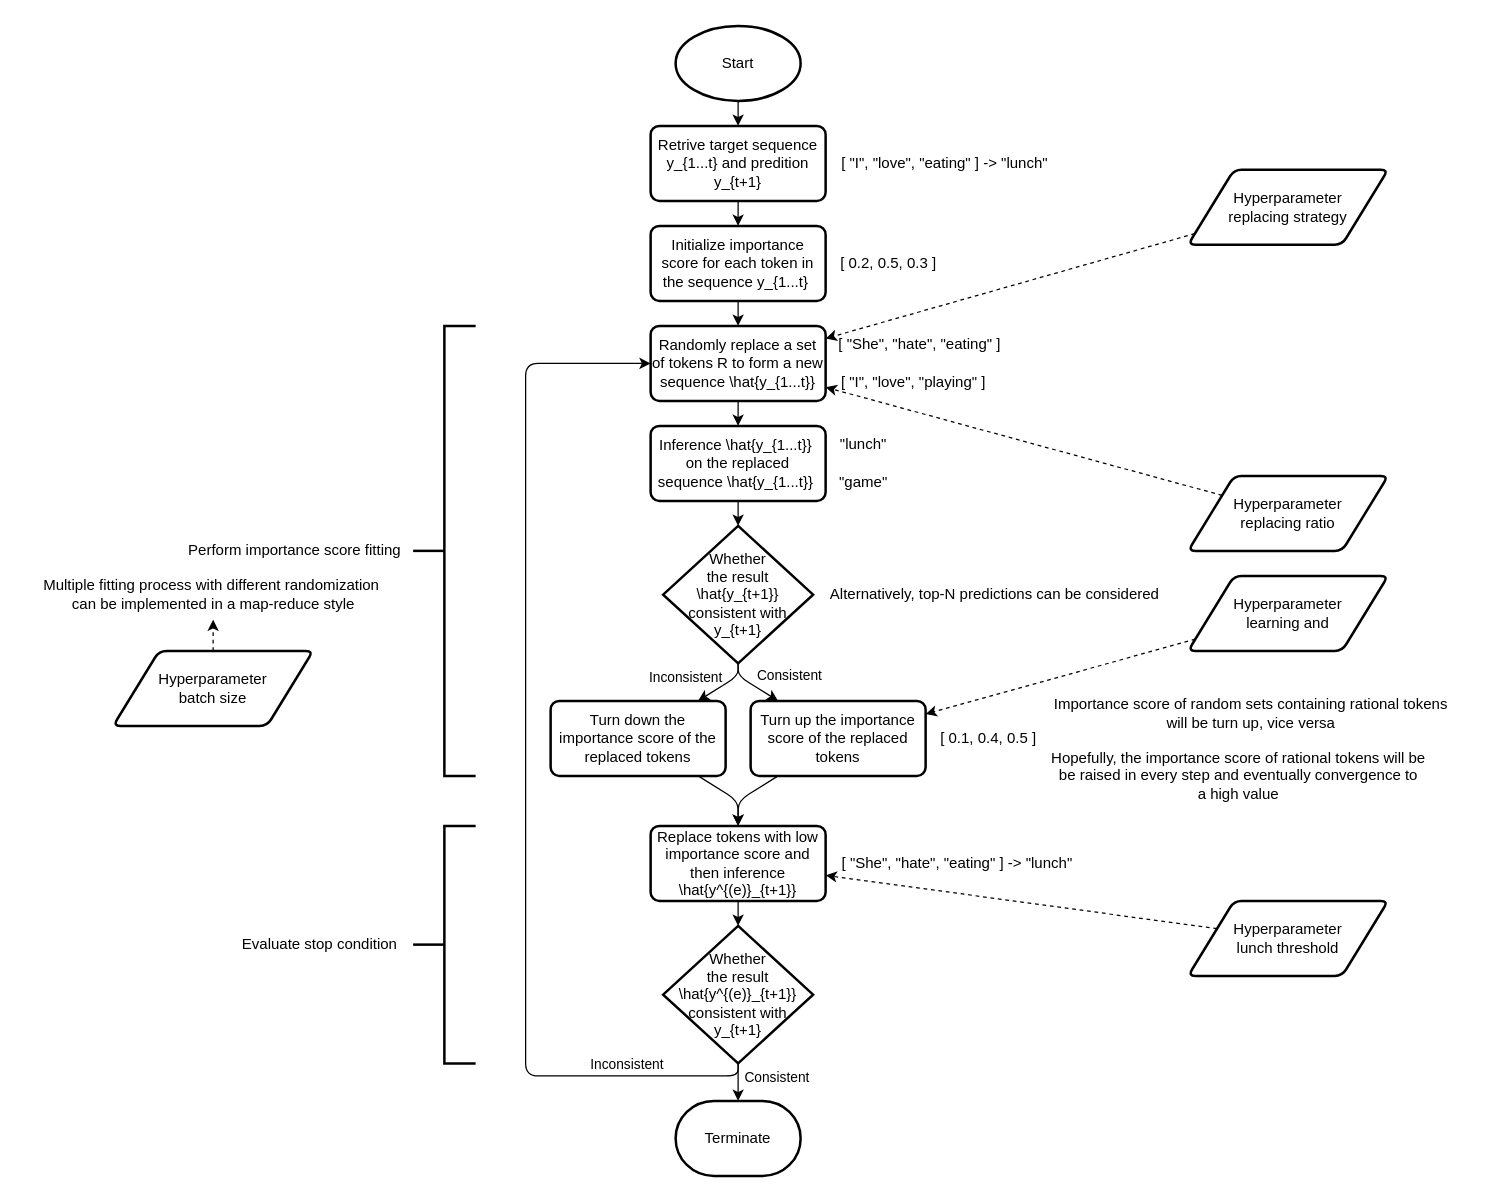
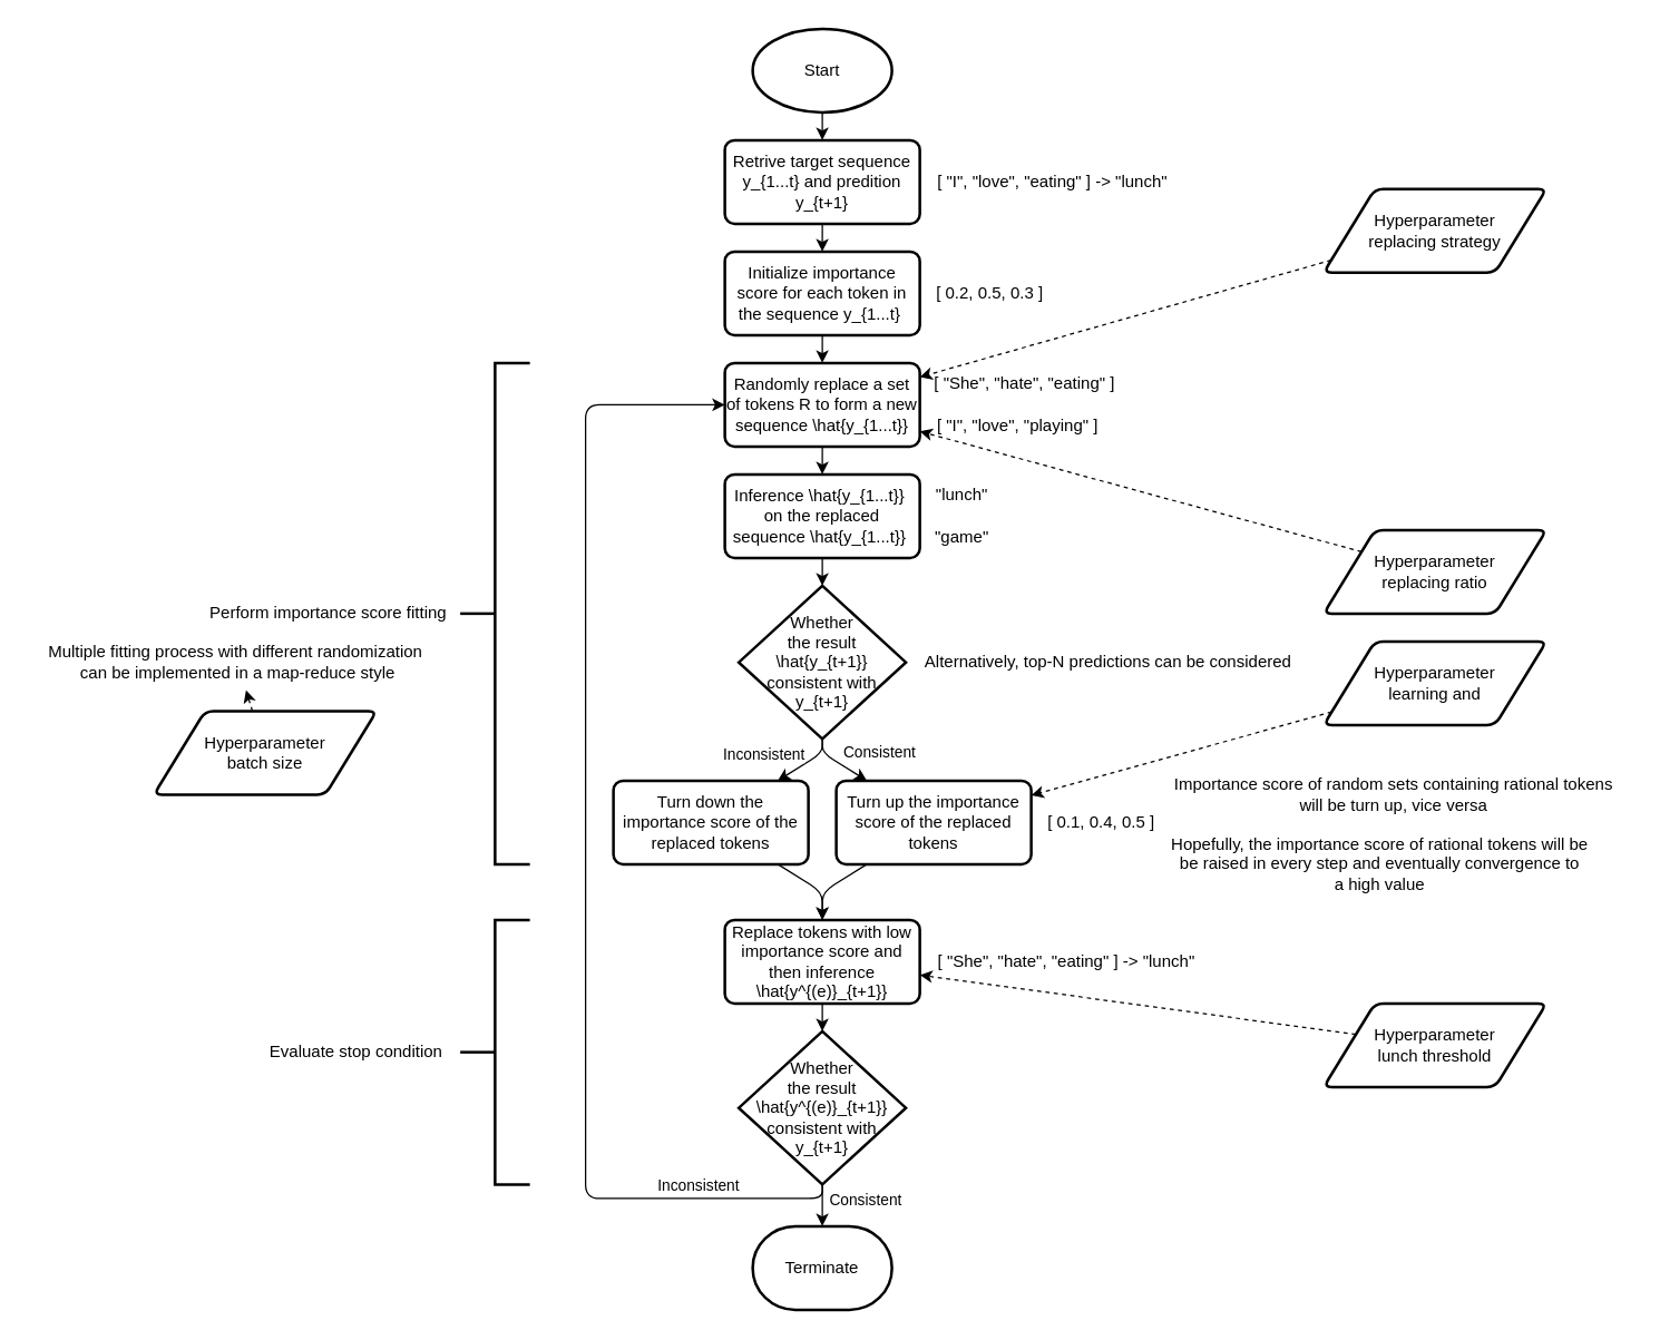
  <mxCell id="0" />
  <mxCell id="1" parent="0" />
  <mxCell id="2" value="" style="edgeStyle=none;html=1;" edge="1" parent="1" source="3" target="10"><mxGeometry relative="1" as="geometry" /></mxCell>
  <mxCell id="3" value="Initialize importance score for each token in the sequence y_{1...t}&amp;nbsp;" style="rounded=1;whiteSpace=wrap;html=1;absoluteArcSize=1;arcSize=14;strokeWidth=2;" vertex="1" parent="1"><mxGeometry x="520" y="180" width="140" height="60" as="geometry" /></mxCell>
  <mxCell id="4" value="" style="edgeStyle=none;html=1;" edge="1" parent="1" source="5" target="7"><mxGeometry relative="1" as="geometry" /></mxCell>
  <mxCell id="5" value="Start" style="strokeWidth=2;html=1;shape=mxgraph.flowchart.start_1;whiteSpace=wrap;" vertex="1" parent="1"><mxGeometry x="540" y="20" width="100" height="60" as="geometry" /></mxCell>
  <mxCell id="6" value="" style="edgeStyle=none;html=1;" edge="1" parent="1" source="7" target="3"><mxGeometry relative="1" as="geometry" /></mxCell>
  <mxCell id="7" value="Retrive target sequence y_{1...t} and predition y_{t+1}" style="rounded=1;whiteSpace=wrap;html=1;absoluteArcSize=1;arcSize=14;strokeWidth=2;" vertex="1" parent="1"><mxGeometry x="520" y="100" width="140" height="60" as="geometry" /></mxCell>
  <mxCell id="8" value="Terminate" style="strokeWidth=2;html=1;shape=mxgraph.flowchart.terminator;whiteSpace=wrap;" vertex="1" parent="1"><mxGeometry x="540" y="880" width="100" height="60" as="geometry" /></mxCell>
  <mxCell id="9" value="" style="edgeStyle=none;html=1;" edge="1" parent="1" source="10" target="12"><mxGeometry relative="1" as="geometry" /></mxCell>
  <mxCell id="10" value="Randomly replace a set of tokens R to form a new sequence \hat{y_{1...t}}" style="rounded=1;whiteSpace=wrap;html=1;absoluteArcSize=1;arcSize=14;strokeWidth=2;" vertex="1" parent="1"><mxGeometry x="520" y="260" width="140" height="60" as="geometry" /></mxCell>
  <mxCell id="11" value="" style="edgeStyle=none;html=1;" edge="1" parent="1" source="12" target="17"><mxGeometry relative="1" as="geometry" /></mxCell>
  <mxCell id="12" value="Inference \hat{y_{1...t}}&amp;nbsp;&lt;br&gt;on the replaced sequence \hat{y_{1...t}}&amp;nbsp;" style="rounded=1;whiteSpace=wrap;html=1;absoluteArcSize=1;arcSize=14;strokeWidth=2;" vertex="1" parent="1"><mxGeometry x="520" y="340" width="140" height="60" as="geometry" /></mxCell>
  <mxCell id="13" style="edgeStyle=none;html=1;" edge="1" parent="1" source="17" target="25"><mxGeometry relative="1" as="geometry"><Array as="points"><mxPoint x="590" y="540" /></Array></mxGeometry></mxCell>
  <mxCell id="14" value="Consistent" style="edgeLabel;html=1;align=center;verticalAlign=middle;resizable=0;points=[];" vertex="1" connectable="0" parent="13"><mxGeometry x="0.083" y="2" relative="1" as="geometry"><mxPoint x="26" y="-7" as="offset" /></mxGeometry></mxCell>
  <mxCell id="15" style="edgeStyle=none;html=1;" edge="1" parent="1" source="17" target="23"><mxGeometry relative="1" as="geometry"><Array as="points"><mxPoint x="590" y="540" /></Array></mxGeometry></mxCell>
  <mxCell id="16" value="Inconsistent" style="edgeLabel;html=1;align=center;verticalAlign=middle;resizable=0;points=[];" vertex="1" connectable="0" parent="15"><mxGeometry x="0.568" y="2" relative="1" as="geometry"><mxPoint x="-21" y="-16" as="offset" /></mxGeometry></mxCell>
  <mxCell id="17" value="Whether&lt;br&gt;the result \hat{y_{t+1}} consistent with y_{t+1}" style="strokeWidth=2;html=1;shape=mxgraph.flowchart.decision;whiteSpace=wrap;" vertex="1" parent="1"><mxGeometry x="530" y="420" width="120" height="110" as="geometry" /></mxCell>
  <mxCell id="18" value="[ &quot;I&quot;, &quot;love&quot;, &quot;eating&quot; ] -&amp;gt; &quot;lunch&quot;" style="text;html=1;align=center;verticalAlign=middle;resizable=0;points=[];autosize=1;strokeColor=none;fillColor=none;" vertex="1" parent="1"><mxGeometry x="660" y="115" width="190" height="30" as="geometry" /></mxCell>
  <mxCell id="19" value="[ 0.2, 0.5, 0.3 ]" style="text;html=1;align=center;verticalAlign=middle;resizable=0;points=[];autosize=1;strokeColor=none;fillColor=none;" vertex="1" parent="1"><mxGeometry x="660" y="195" width="100" height="30" as="geometry" /></mxCell>
  <mxCell id="20" value="[ &quot;She&quot;, &quot;hate&quot;, &quot;eating&quot; ]" style="text;html=1;align=center;verticalAlign=middle;resizable=0;points=[];autosize=1;strokeColor=none;fillColor=none;" vertex="1" parent="1"><mxGeometry x="660" y="260" width="150" height="30" as="geometry" /></mxCell>
  <mxCell id="21" value="&quot;lunch&quot;" style="text;html=1;align=center;verticalAlign=middle;resizable=0;points=[];autosize=1;strokeColor=none;fillColor=none;" vertex="1" parent="1"><mxGeometry x="660" y="340" width="60" height="30" as="geometry" /></mxCell>
  <mxCell id="22" style="edgeStyle=none;html=1;" edge="1" parent="1" source="23" target="30"><mxGeometry relative="1" as="geometry"><Array as="points"><mxPoint x="590" y="640" /></Array></mxGeometry></mxCell>
  <mxCell id="23" value="Turn down the importance score of the replaced tokens" style="rounded=1;whiteSpace=wrap;html=1;absoluteArcSize=1;arcSize=14;strokeWidth=2;" vertex="1" parent="1"><mxGeometry x="440" y="560" width="140" height="60" as="geometry" /></mxCell>
  <mxCell id="24" style="edgeStyle=none;html=1;" edge="1" parent="1" source="25" target="30"><mxGeometry relative="1" as="geometry"><Array as="points"><mxPoint x="590" y="640" /></Array></mxGeometry></mxCell>
  <mxCell id="25" value="Turn up the importance score of the replaced tokens" style="rounded=1;whiteSpace=wrap;html=1;absoluteArcSize=1;arcSize=14;strokeWidth=2;" vertex="1" parent="1"><mxGeometry x="600" y="560" width="140" height="60" as="geometry" /></mxCell>
  <mxCell id="26" value="Alternatively, top-N predictions can be considered" style="text;html=1;align=center;verticalAlign=middle;resizable=0;points=[];autosize=1;strokeColor=none;fillColor=none;" vertex="1" parent="1"><mxGeometry x="650" y="460" width="290" height="30" as="geometry" /></mxCell>
  <mxCell id="27" value="Importance score of random sets containing rational tokens&lt;br&gt;will be turn up,&amp;nbsp;vice versa" style="text;html=1;align=center;verticalAlign=middle;resizable=0;points=[];autosize=1;strokeColor=none;fillColor=none;" vertex="1" parent="1"><mxGeometry x="830" y="550" width="340" height="40" as="geometry" /></mxCell>
  <mxCell id="28" value="Hopefully, the importance score of rational tokens will be &lt;br&gt;be raised in every step and eventually convergence to &lt;br&gt;a high value" style="text;html=1;align=center;verticalAlign=middle;resizable=0;points=[];autosize=1;strokeColor=none;fillColor=none;" vertex="1" parent="1"><mxGeometry x="830" y="590" width="320" height="60" as="geometry" /></mxCell>
  <mxCell id="29" value="" style="edgeStyle=none;html=1;" edge="1" parent="1" source="30" target="36"><mxGeometry relative="1" as="geometry" /></mxCell>
  <mxCell id="30" value="Replace tokens with low importance score and then inference \hat{y^{(e)}_{t+1}}" style="rounded=1;whiteSpace=wrap;html=1;absoluteArcSize=1;arcSize=14;strokeWidth=2;" vertex="1" parent="1"><mxGeometry x="520" y="660" width="140" height="60" as="geometry" /></mxCell>
  <mxCell id="31" value="[ &quot;She&quot;, &quot;hate&quot;, &quot;eating&quot; ] -&amp;gt; &quot;lunch&quot;" style="text;html=1;align=center;verticalAlign=middle;resizable=0;points=[];autosize=1;strokeColor=none;fillColor=none;" vertex="1" parent="1"><mxGeometry x="660" y="675" width="210" height="30" as="geometry" /></mxCell>
  <mxCell id="32" style="edgeStyle=none;html=1;" edge="1" parent="1" source="36" target="8"><mxGeometry relative="1" as="geometry"><Array as="points"><mxPoint x="590" y="860" /></Array></mxGeometry></mxCell>
  <mxCell id="33" value="Consistent" style="edgeLabel;html=1;align=center;verticalAlign=middle;resizable=0;points=[];" vertex="1" connectable="0" parent="32"><mxGeometry x="-0.039" relative="1" as="geometry"><mxPoint x="30" y="-4" as="offset" /></mxGeometry></mxCell>
  <mxCell id="34" style="edgeStyle=none;html=1;" edge="1" parent="1" source="36" target="10"><mxGeometry relative="1" as="geometry"><mxPoint x="440" y="360" as="targetPoint" /><Array as="points"><mxPoint x="590" y="860" /><mxPoint x="420" y="860" /><mxPoint x="420" y="290" /></Array></mxGeometry></mxCell>
  <mxCell id="35" value="Inconsistent" style="edgeLabel;html=1;align=center;verticalAlign=middle;resizable=0;points=[];" vertex="1" connectable="0" parent="34"><mxGeometry x="-0.731" y="4" relative="1" as="geometry"><mxPoint x="14" y="-14" as="offset" /></mxGeometry></mxCell>
  <mxCell id="36" value="Whether&lt;br&gt;the result \hat{y^{(e)}_{t+1}} consistent with y_{t+1}" style="strokeWidth=2;html=1;shape=mxgraph.flowchart.decision;whiteSpace=wrap;" vertex="1" parent="1"><mxGeometry x="530" y="740" width="120" height="110" as="geometry" /></mxCell>
  <mxCell id="37" value="[ &quot;I&quot;, &quot;love&quot;, &quot;playing&quot; ]" style="text;html=1;align=center;verticalAlign=middle;resizable=0;points=[];autosize=1;strokeColor=none;fillColor=none;" vertex="1" parent="1"><mxGeometry x="660" y="290" width="140" height="30" as="geometry" /></mxCell>
  <mxCell id="38" value="&quot;game&quot;" style="text;html=1;align=center;verticalAlign=middle;resizable=0;points=[];autosize=1;strokeColor=none;fillColor=none;" vertex="1" parent="1"><mxGeometry x="660" y="370" width="60" height="30" as="geometry" /></mxCell>
  <mxCell id="39" value="[ 0.1, 0.4, 0.5 ]" style="text;html=1;align=center;verticalAlign=middle;resizable=0;points=[];autosize=1;strokeColor=none;fillColor=none;" vertex="1" parent="1"><mxGeometry x="740" y="575" width="100" height="30" as="geometry" /></mxCell>
  <mxCell id="40" value="" style="strokeWidth=2;html=1;shape=mxgraph.flowchart.annotation_2;align=left;labelPosition=right;pointerEvents=1;" vertex="1" parent="1"><mxGeometry x="330" y="660" width="50" height="190" as="geometry" /></mxCell>
  <mxCell id="41" value="" style="strokeWidth=2;html=1;shape=mxgraph.flowchart.annotation_2;align=left;labelPosition=right;pointerEvents=1;" vertex="1" parent="1"><mxGeometry x="330" y="260" width="50" height="360" as="geometry" /></mxCell>
  <mxCell id="42" value="Evaluate stop condition" style="text;html=1;align=center;verticalAlign=middle;resizable=0;points=[];autosize=1;strokeColor=none;fillColor=none;" vertex="1" parent="1"><mxGeometry x="180" y="740" width="150" height="30" as="geometry" /></mxCell>
  <mxCell id="43" value="Perform importance score fitting" style="text;html=1;align=center;verticalAlign=middle;resizable=0;points=[];autosize=1;strokeColor=none;fillColor=none;" vertex="1" parent="1"><mxGeometry x="140" y="425" width="190" height="30" as="geometry" /></mxCell>
  <mxCell id="44" style="edgeStyle=none;html=1;dashed=1;" edge="1" parent="1" source="45" target="30"><mxGeometry relative="1" as="geometry" /></mxCell>
  <mxCell id="45" value="Hyperparameter&lt;br&gt;lunch threshold" style="shape=parallelogram;html=1;strokeWidth=2;perimeter=parallelogramPerimeter;whiteSpace=wrap;rounded=1;arcSize=12;size=0.23;" vertex="1" parent="1"><mxGeometry x="950" y="720" width="160" height="60" as="geometry" /></mxCell>
  <mxCell id="46" style="edgeStyle=none;html=1;dashed=1;" edge="1" parent="1" source="47" target="25"><mxGeometry relative="1" as="geometry" /></mxCell>
  <mxCell id="47" value="Hyperparameter&lt;br&gt;learning and" style="shape=parallelogram;html=1;strokeWidth=2;perimeter=parallelogramPerimeter;whiteSpace=wrap;rounded=1;arcSize=12;size=0.23;" vertex="1" parent="1"><mxGeometry x="950" y="460" width="160" height="60" as="geometry" /></mxCell>
  <mxCell id="48" style="edgeStyle=none;html=1;dashed=1;" edge="1" parent="1" source="49" target="10"><mxGeometry relative="1" as="geometry" /></mxCell>
  <mxCell id="49" value="Hyperparameter&lt;br&gt;replacing ratio" style="shape=parallelogram;html=1;strokeWidth=2;perimeter=parallelogramPerimeter;whiteSpace=wrap;rounded=1;arcSize=12;size=0.23;" vertex="1" parent="1"><mxGeometry x="950" y="380" width="160" height="60" as="geometry" /></mxCell>
  <mxCell id="50" style="edgeStyle=none;html=1;dashed=1;" edge="1" parent="1" source="51" target="10"><mxGeometry relative="1" as="geometry" /></mxCell>
  <mxCell id="51" value="Hyperparameter&lt;br&gt;replacing strategy" style="shape=parallelogram;html=1;strokeWidth=2;perimeter=parallelogramPerimeter;whiteSpace=wrap;rounded=1;arcSize=12;size=0.23;" vertex="1" parent="1"><mxGeometry x="950" y="135" width="160" height="60" as="geometry" /></mxCell>
  <mxCell id="52" value="Multiple fitting process with different randomization&amp;nbsp;&lt;br&gt;can be implemented in a map-reduce style" style="text;html=1;align=center;verticalAlign=middle;resizable=0;points=[];autosize=1;strokeColor=none;fillColor=none;" vertex="1" parent="1"><mxGeometry x="20" y="455" width="300" height="40" as="geometry" /></mxCell>
  <mxCell id="53" style="edgeStyle=none;html=1;dashed=1;" edge="1" parent="1" source="54" target="52"><mxGeometry relative="1" as="geometry" /></mxCell>
- <mxCell id="54" value="Hyperparameter&lt;br&gt;batch size" style="shape=parallelogram;html=1;strokeWidth=2;perimeter=parallelogramPerimeter;whiteSpace=wrap;rounded=1;arcSize=12;size=0.23;" vertex="1" parent="1"><mxGeometry x="90" y="520" width="160" height="60" as="geometry" /></mxCell>
+ <mxCell id="54" value="Hyperparameter&lt;br&gt;batch size" style="shape=parallelogram;html=1;strokeWidth=2;perimeter=parallelogramPerimeter;whiteSpace=wrap;rounded=1;arcSize=12;size=0.23;" vertex="1" parent="1"><mxGeometry x="110" y="510" width="160" height="60" as="geometry" /></mxCell>
